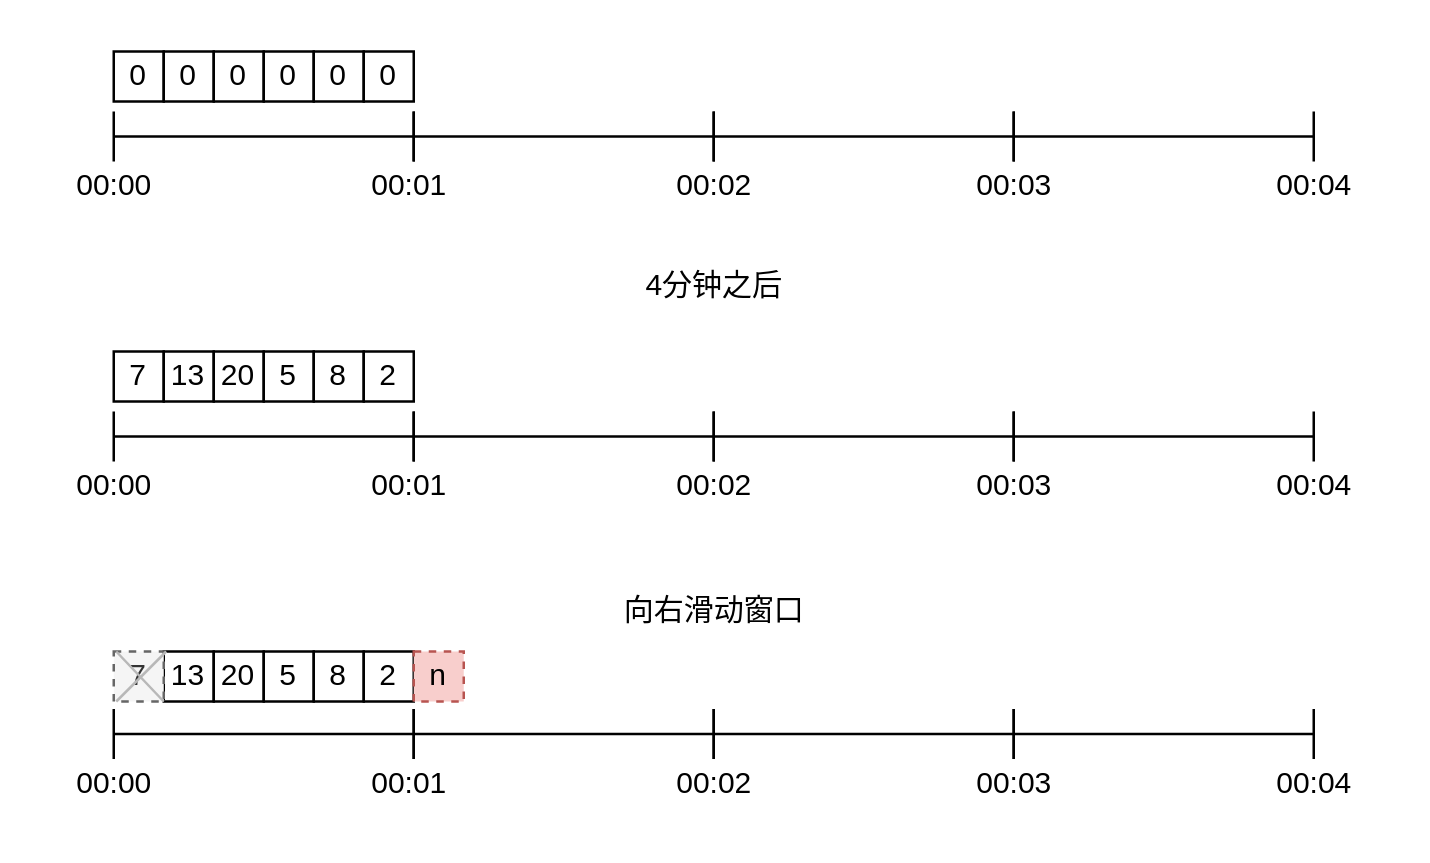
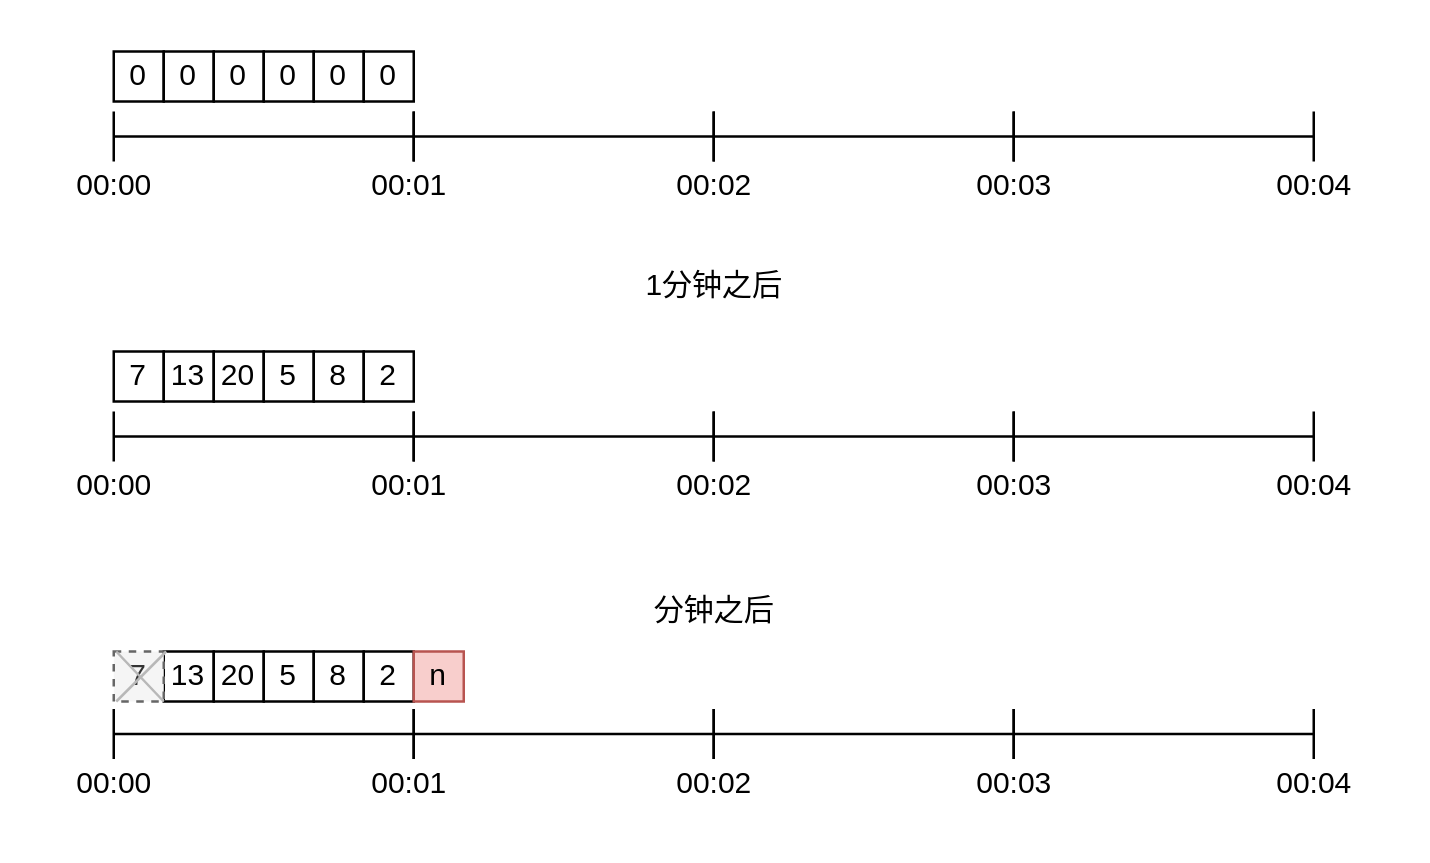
  <mxCell id="0" />
  <mxCell id="1" parent="0" />
  <mxCell id="2" value="" style="shape=crossbar;whiteSpace=wrap;html=1;rounded=1;" vertex="1" parent="1"><mxGeometry x="45" y="164" width="120" height="20" as="geometry" /></mxCell>
  <mxCell id="3" value="" style="shape=crossbar;whiteSpace=wrap;html=1;rounded=1;" vertex="1" parent="1"><mxGeometry x="165" y="164" width="120" height="20" as="geometry" /></mxCell>
  <mxCell id="4" value="" style="shape=crossbar;whiteSpace=wrap;html=1;rounded=1;" vertex="1" parent="1"><mxGeometry x="285" y="164" width="120" height="20" as="geometry" /></mxCell>
  <mxCell id="5" value="" style="shape=crossbar;whiteSpace=wrap;html=1;rounded=1;" vertex="1" parent="1"><mxGeometry x="405" y="164" width="120" height="20" as="geometry" /></mxCell>
  <mxCell id="6" value="00:00" style="text;html=1;align=center;verticalAlign=middle;resizable=0;points=[];autosize=1;" vertex="1" parent="1"><mxGeometry x="20" y="184" width="50" height="20" as="geometry" /></mxCell>
  <mxCell id="7" value="00:01" style="text;html=1;align=center;verticalAlign=middle;resizable=0;points=[];autosize=1;" vertex="1" parent="1"><mxGeometry x="138" y="184" width="50" height="20" as="geometry" /></mxCell>
  <mxCell id="8" value="00:02" style="text;html=1;align=center;verticalAlign=middle;resizable=0;points=[];autosize=1;" vertex="1" parent="1"><mxGeometry x="260" y="184" width="50" height="20" as="geometry" /></mxCell>
  <mxCell id="9" value="00:03" style="text;html=1;align=center;verticalAlign=middle;resizable=0;points=[];autosize=1;" vertex="1" parent="1"><mxGeometry x="380" y="184" width="50" height="20" as="geometry" /></mxCell>
  <mxCell id="10" value="00:04" style="text;html=1;align=center;verticalAlign=middle;resizable=0;points=[];autosize=1;" vertex="1" parent="1"><mxGeometry x="500" y="184" width="50" height="20" as="geometry" /></mxCell>
  <mxCell id="11" value="7" style="rounded=0;whiteSpace=wrap;html=1;" vertex="1" parent="1"><mxGeometry x="45" y="140" width="20" height="20" as="geometry" /></mxCell>
  <mxCell id="12" value="13" style="rounded=0;whiteSpace=wrap;html=1;" vertex="1" parent="1"><mxGeometry x="65" y="140" width="20" height="20" as="geometry" /></mxCell>
  <mxCell id="13" value="20" style="rounded=0;whiteSpace=wrap;html=1;" vertex="1" parent="1"><mxGeometry x="85" y="140" width="20" height="20" as="geometry" /></mxCell>
  <mxCell id="14" value="5" style="rounded=0;whiteSpace=wrap;html=1;" vertex="1" parent="1"><mxGeometry x="105" y="140" width="20" height="20" as="geometry" /></mxCell>
  <mxCell id="15" value="8" style="rounded=0;whiteSpace=wrap;html=1;" vertex="1" parent="1"><mxGeometry x="125" y="140" width="20" height="20" as="geometry" /></mxCell>
  <mxCell id="16" value="2" style="rounded=0;whiteSpace=wrap;html=1;" vertex="1" parent="1"><mxGeometry x="145" y="140" width="20" height="20" as="geometry" /></mxCell>
  <mxCell id="17" value="" style="shape=crossbar;whiteSpace=wrap;html=1;rounded=1;" vertex="1" parent="1"><mxGeometry x="45" y="283" width="120" height="20" as="geometry" /></mxCell>
  <mxCell id="18" value="" style="shape=crossbar;whiteSpace=wrap;html=1;rounded=1;" vertex="1" parent="1"><mxGeometry x="165" y="283" width="120" height="20" as="geometry" /></mxCell>
  <mxCell id="19" value="" style="shape=crossbar;whiteSpace=wrap;html=1;rounded=1;" vertex="1" parent="1"><mxGeometry x="285" y="283" width="120" height="20" as="geometry" /></mxCell>
  <mxCell id="20" value="" style="shape=crossbar;whiteSpace=wrap;html=1;rounded=1;" vertex="1" parent="1"><mxGeometry x="405" y="283" width="120" height="20" as="geometry" /></mxCell>
  <mxCell id="21" value="00:00" style="text;html=1;align=center;verticalAlign=middle;resizable=0;points=[];autosize=1;" vertex="1" parent="1"><mxGeometry x="20" y="303" width="50" height="20" as="geometry" /></mxCell>
  <mxCell id="22" value="00:01" style="text;html=1;align=center;verticalAlign=middle;resizable=0;points=[];autosize=1;" vertex="1" parent="1"><mxGeometry x="138" y="303" width="50" height="20" as="geometry" /></mxCell>
  <mxCell id="23" value="00:02" style="text;html=1;align=center;verticalAlign=middle;resizable=0;points=[];autosize=1;" vertex="1" parent="1"><mxGeometry x="260" y="303" width="50" height="20" as="geometry" /></mxCell>
  <mxCell id="24" value="00:03" style="text;html=1;align=center;verticalAlign=middle;resizable=0;points=[];autosize=1;" vertex="1" parent="1"><mxGeometry x="380" y="303" width="50" height="20" as="geometry" /></mxCell>
  <mxCell id="25" value="00:04" style="text;html=1;align=center;verticalAlign=middle;resizable=0;points=[];autosize=1;" vertex="1" parent="1"><mxGeometry x="500" y="303" width="50" height="20" as="geometry" /></mxCell>
  <mxCell id="26" value="13" style="rounded=0;whiteSpace=wrap;html=1;" vertex="1" parent="1"><mxGeometry x="65" y="260" width="20" height="20" as="geometry" /></mxCell>
  <mxCell id="27" value="20" style="rounded=0;whiteSpace=wrap;html=1;" vertex="1" parent="1"><mxGeometry x="85" y="260" width="20" height="20" as="geometry" /></mxCell>
  <mxCell id="28" value="5" style="rounded=0;whiteSpace=wrap;html=1;" vertex="1" parent="1"><mxGeometry x="105" y="260" width="20" height="20" as="geometry" /></mxCell>
  <mxCell id="29" value="8" style="rounded=0;whiteSpace=wrap;html=1;" vertex="1" parent="1"><mxGeometry x="125" y="260" width="20" height="20" as="geometry" /></mxCell>
  <mxCell id="30" value="2" style="rounded=0;whiteSpace=wrap;html=1;" vertex="1" parent="1"><mxGeometry x="145" y="260" width="20" height="20" as="geometry" /></mxCell>
- <mxCell id="31" value="n" style="rounded=0;whiteSpace=wrap;html=1;fillColor=#f8cecc;strokeColor=#b85450;dashed=1;" vertex="1" parent="1"><mxGeometry x="165" y="260" width="20" height="20" as="geometry" /></mxCell>
+ <mxCell id="31" value="n" style="rounded=0;whiteSpace=wrap;html=1;fillColor=#f8cecc;strokeColor=#b85450;" vertex="1" parent="1"><mxGeometry x="165" y="260" width="20" height="20" as="geometry" /></mxCell>
  <mxCell id="32" value="7" style="rounded=0;whiteSpace=wrap;html=1;fillColor=#f5f5f5;strokeColor=#666666;fontColor=#333333;dashed=1;" vertex="1" parent="1"><mxGeometry x="45" y="260" width="20" height="20" as="geometry" /></mxCell>
  <mxCell id="33" value="" style="endArrow=none;html=1;strokeColor=#B8B8B8;" edge="1" parent="1"><mxGeometry width="50" height="50" relative="1" as="geometry"><mxPoint x="46" y="280" as="sourcePoint" /><mxPoint x="66" y="260" as="targetPoint" /></mxGeometry></mxCell>
  <mxCell id="34" value="" style="endArrow=none;html=1;entryX=0;entryY=1;entryDx=0;entryDy=0;strokeColor=#B8B8B8;" edge="1" parent="1" target="26"><mxGeometry width="50" height="50" relative="1" as="geometry"><mxPoint x="46" y="260" as="sourcePoint" /><mxPoint x="76" y="270" as="targetPoint" /></mxGeometry></mxCell>
  <mxCell id="35" value="" style="shape=crossbar;whiteSpace=wrap;html=1;rounded=1;" vertex="1" parent="1"><mxGeometry x="45" y="44" width="120" height="20" as="geometry" /></mxCell>
  <mxCell id="36" value="" style="shape=crossbar;whiteSpace=wrap;html=1;rounded=1;" vertex="1" parent="1"><mxGeometry x="165" y="44" width="120" height="20" as="geometry" /></mxCell>
  <mxCell id="37" value="" style="shape=crossbar;whiteSpace=wrap;html=1;rounded=1;" vertex="1" parent="1"><mxGeometry x="285" y="44" width="120" height="20" as="geometry" /></mxCell>
  <mxCell id="38" value="" style="shape=crossbar;whiteSpace=wrap;html=1;rounded=1;" vertex="1" parent="1"><mxGeometry x="405" y="44" width="120" height="20" as="geometry" /></mxCell>
  <mxCell id="39" value="00:00" style="text;html=1;align=center;verticalAlign=middle;resizable=0;points=[];autosize=1;" vertex="1" parent="1"><mxGeometry x="20" y="64" width="50" height="20" as="geometry" /></mxCell>
  <mxCell id="40" value="00:01" style="text;html=1;align=center;verticalAlign=middle;resizable=0;points=[];autosize=1;" vertex="1" parent="1"><mxGeometry x="138" y="64" width="50" height="20" as="geometry" /></mxCell>
  <mxCell id="41" value="00:02" style="text;html=1;align=center;verticalAlign=middle;resizable=0;points=[];autosize=1;" vertex="1" parent="1"><mxGeometry x="260" y="64" width="50" height="20" as="geometry" /></mxCell>
  <mxCell id="42" value="00:03" style="text;html=1;align=center;verticalAlign=middle;resizable=0;points=[];autosize=1;" vertex="1" parent="1"><mxGeometry x="380" y="64" width="50" height="20" as="geometry" /></mxCell>
  <mxCell id="43" value="00:04" style="text;html=1;align=center;verticalAlign=middle;resizable=0;points=[];autosize=1;" vertex="1" parent="1"><mxGeometry x="500" y="64" width="50" height="20" as="geometry" /></mxCell>
  <mxCell id="44" value="0" style="rounded=0;whiteSpace=wrap;html=1;" vertex="1" parent="1"><mxGeometry x="45" y="20" width="20" height="20" as="geometry" /></mxCell>
  <mxCell id="45" value="0" style="rounded=0;whiteSpace=wrap;html=1;" vertex="1" parent="1"><mxGeometry x="65" y="20" width="20" height="20" as="geometry" /></mxCell>
  <mxCell id="46" value="0" style="rounded=0;whiteSpace=wrap;html=1;" vertex="1" parent="1"><mxGeometry x="85" y="20" width="20" height="20" as="geometry" /></mxCell>
  <mxCell id="47" value="0" style="rounded=0;whiteSpace=wrap;html=1;" vertex="1" parent="1"><mxGeometry x="105" y="20" width="20" height="20" as="geometry" /></mxCell>
  <mxCell id="48" value="0" style="rounded=0;whiteSpace=wrap;html=1;" vertex="1" parent="1"><mxGeometry x="125" y="20" width="20" height="20" as="geometry" /></mxCell>
  <mxCell id="49" value="0" style="rounded=0;whiteSpace=wrap;html=1;" vertex="1" parent="1"><mxGeometry x="145" y="20" width="20" height="20" as="geometry" /></mxCell>
- <mxCell id="50" value="4分钟之后" style="text;html=1;strokeColor=none;fillColor=none;align=center;verticalAlign=middle;whiteSpace=wrap;rounded=0;dashed=1;" vertex="1" parent="1"><mxGeometry x="244.5" y="104" width="81" height="20" as="geometry" /></mxCell>
- <mxCell id="51" value="向右滑动窗口" style="text;html=1;strokeColor=none;fillColor=none;align=center;verticalAlign=middle;whiteSpace=wrap;rounded=0;dashed=1;" vertex="1" parent="1"><mxGeometry x="244.5" y="234" width="81" height="20" as="geometry" /></mxCell>
+ <mxCell id="50" value="1分钟之后" style="text;html=1;strokeColor=none;fillColor=none;align=center;verticalAlign=middle;whiteSpace=wrap;rounded=0;dashed=1;" vertex="1" parent="1"><mxGeometry x="244.5" y="104" width="81" height="20" as="geometry" /></mxCell>
+ <mxCell id="51" value="分钟之后" style="text;html=1;strokeColor=none;fillColor=none;align=center;verticalAlign=middle;whiteSpace=wrap;rounded=0;dashed=1;" vertex="1" parent="1"><mxGeometry x="244.5" y="234" width="81" height="20" as="geometry" /></mxCell>
